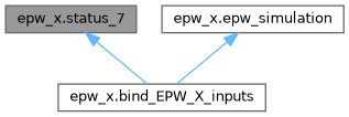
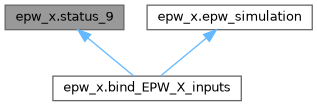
  digraph {
    rankdir=TB
    node [color=grey40 fillcolor=white fontname=Helvetica fontsize=10 shape=box style=filled]
    edge [color=steelblue1 dir=back fontname=Helvetica fontsize=10 labelfontname=Helvetica labelfontsize=10 style=solid]
-   n1 [color=gray40 fillcolor=grey60 fontcolor=black height=0.2 label="epw_x.status_7" width=0.4]
+   n1 [color=gray40 fillcolor=grey60 fontcolor=black height=0.2 label="epw_x.status_9" width=0.4]
    n2 [height=0.2 label="epw_x.bind_EPW_X_inputs" width=0.4]
    n3 [height=0.2 label="epw_x.epw_simulation" width=0.4]
    n1 -> n2
    n3 -> n2
  }
